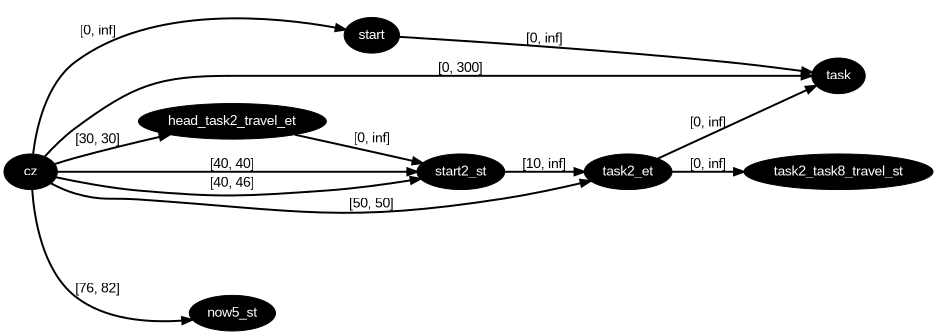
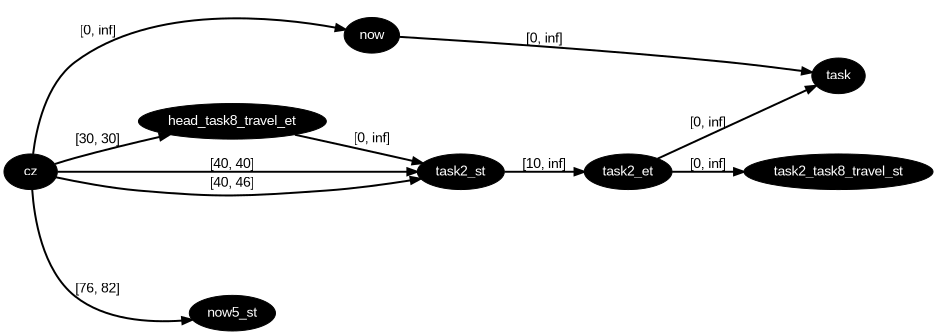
  digraph {
    fontname="Liberation Sans"
    rankdir=LR
    node [fillcolor=black fontcolor=white fontname="Liberation Sans" style=filled]
    edge [color=black fontname="Liberation Sans" penwidth=2]
    n1 [label=cz]
-   n2 [label=start]
+   n2 [label=now]
    n3 [label=task]
-   n4 [label=head_task2_travel_et]
-   n5 [label=start2_st]
+   n4 [label=head_task8_travel_et]
+   n5 [label=task2_st]
    n6 [label=task2_et]
    n7 [label=now5_st]
    n8 [label=task2_task8_travel_st]
    n1 -> n2 [label="[0, inf]"]
-   n1 -> n3 [label="[0, 300]"]
    n1 -> n4 [label="[30, 30]"]
    n1 -> n5 [label="[40, 40]"]
    n1 -> n5 [label="[40, 46]"]
-   n1 -> n6 [label="[50, 50]"]
    n1 -> n7 [label="[76, 82]"]
    n2 -> n3 [label="[0, inf]"]
    n4 -> n5 [label="[0, inf]"]
    n5 -> n6 [label="[10, inf]"]
    n6 -> n3 [label="[0, inf]"]
    n6 -> n8 [label="[0, inf]"]
  }
